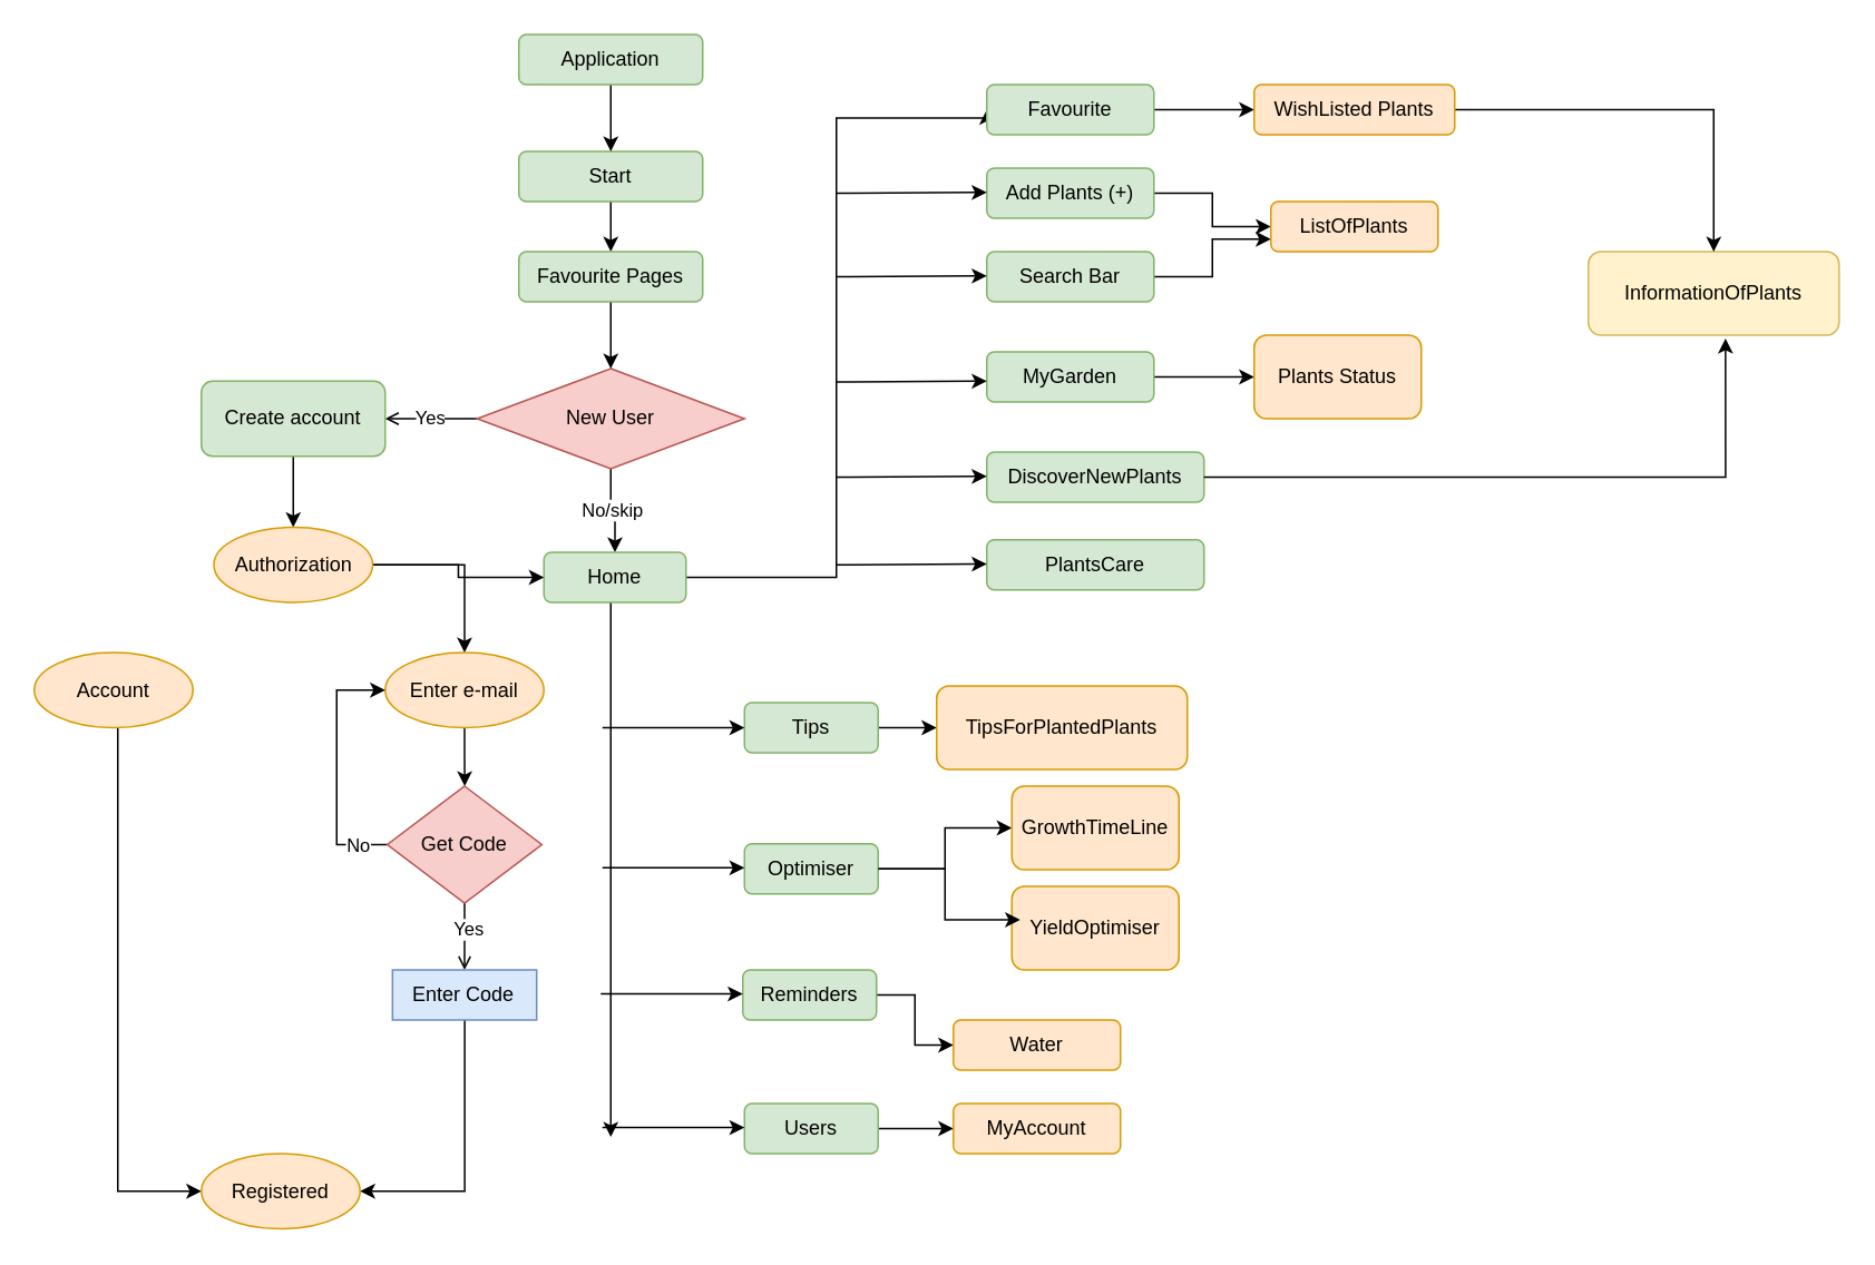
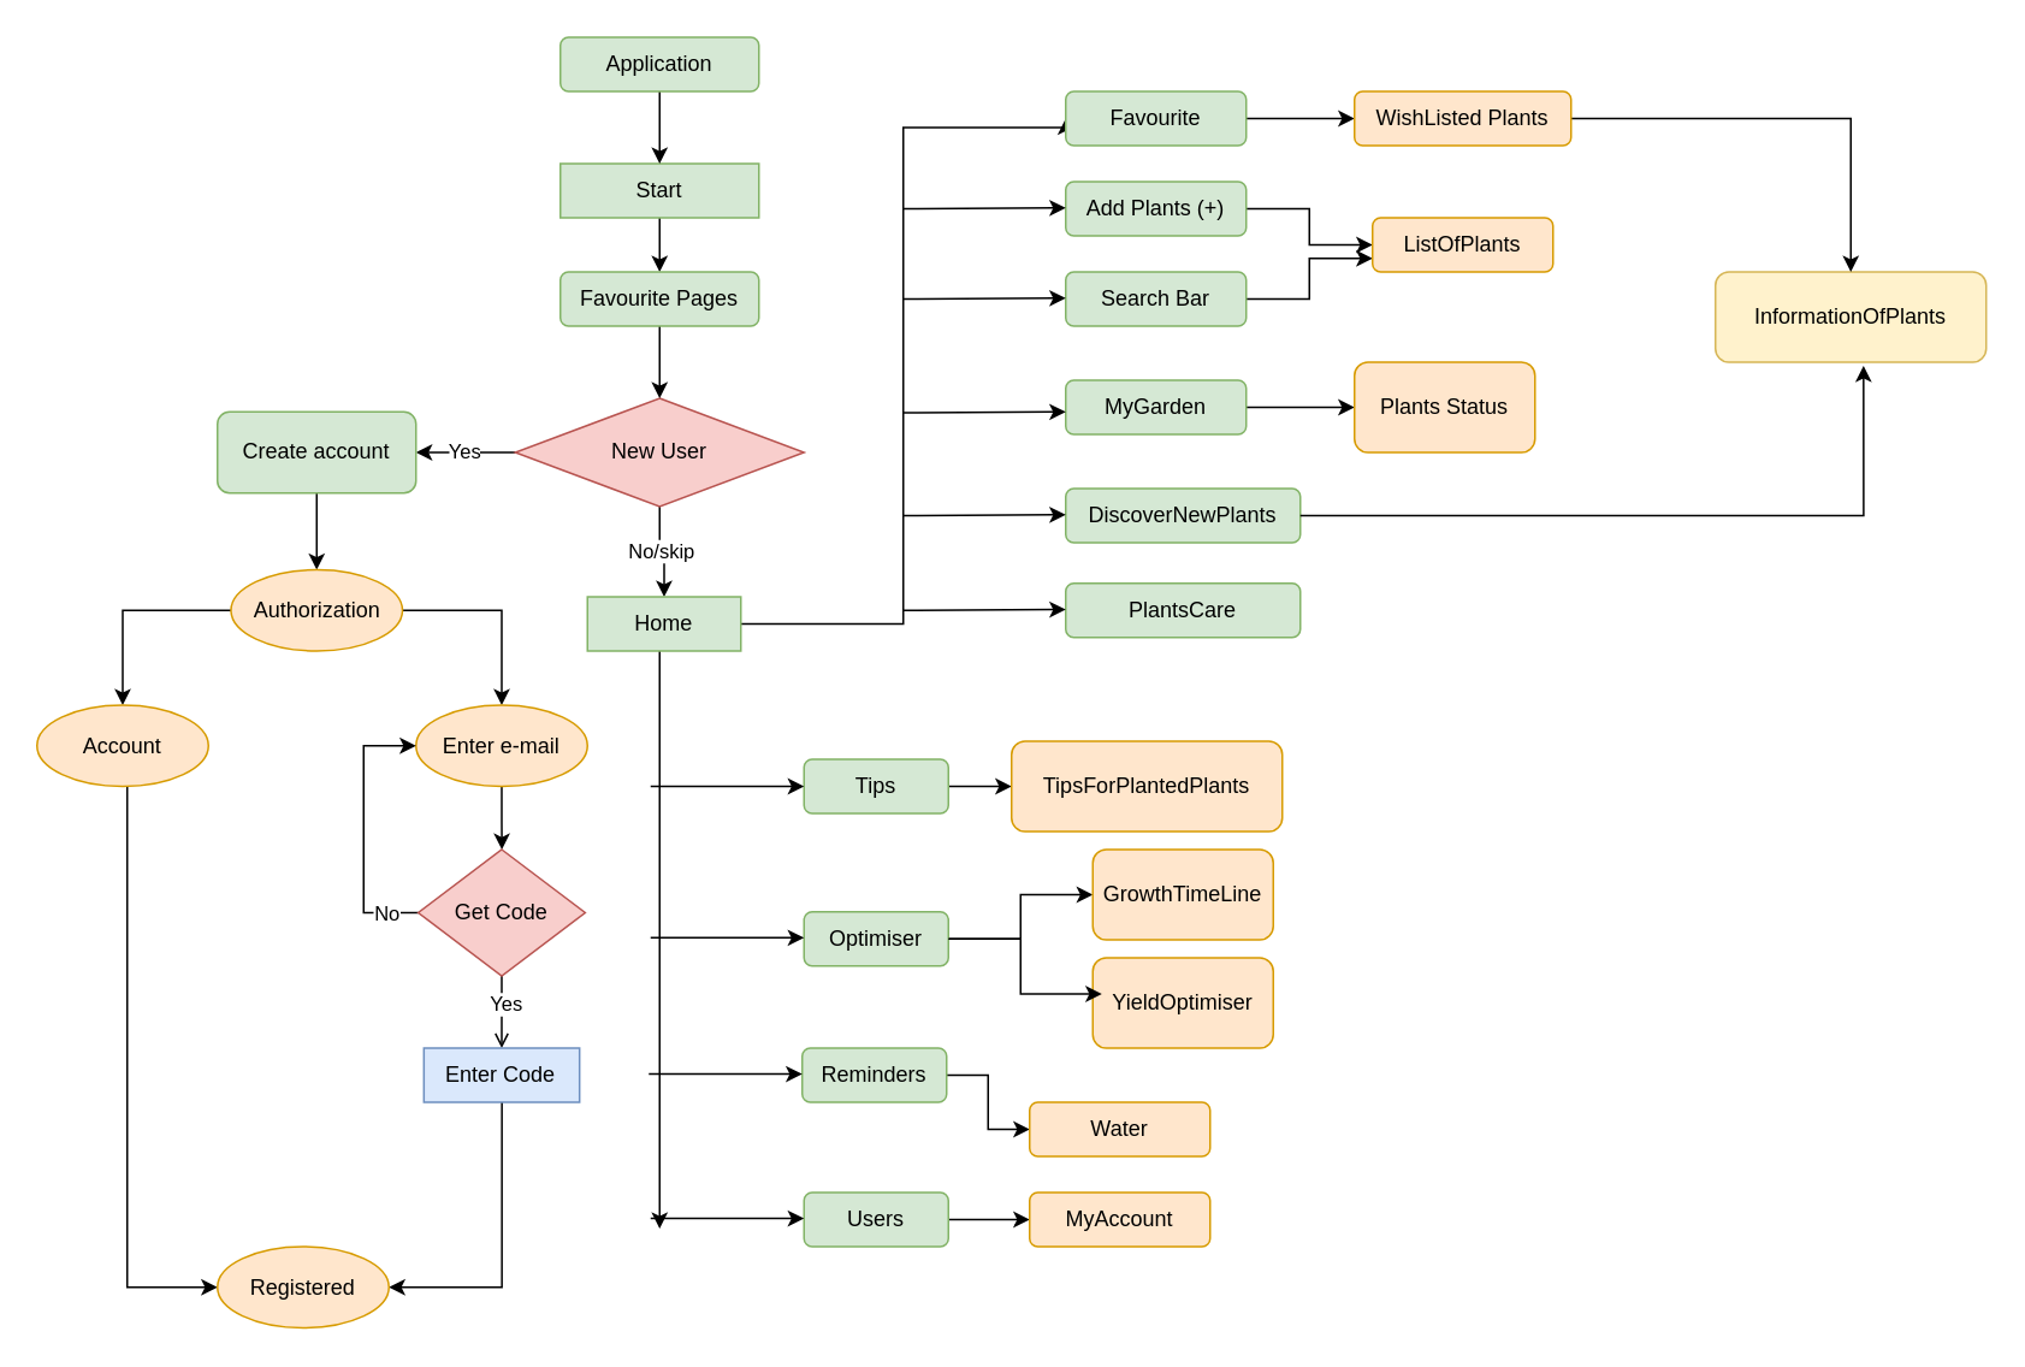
  <mxCell id="0" />
  <mxCell id="1" parent="0" />
  <mxCell id="2" value="" style="edgeStyle=orthogonalEdgeStyle;rounded=0;orthogonalLoop=1;jettySize=auto;html=1;" parent="1" source="3" target="10" edge="1"><mxGeometry relative="1" as="geometry" /></mxCell>
- <mxCell id="3" value="Start" style="rounded=1;whiteSpace=wrap;html=1;fillColor=#d5e8d4;strokeColor=#82b366;" parent="1" vertex="1"><mxGeometry x="310" y="90" width="110" height="30" as="geometry" /></mxCell>
+ <mxCell id="3" value="Start" style="whiteSpace=wrap;html=1;fillColor=#d5e8d4;strokeColor=#82b366;rounded=0;" parent="1" vertex="1"><mxGeometry x="310" y="90" width="110" height="30" as="geometry" /></mxCell>
  <mxCell id="4" value="" style="edgeStyle=orthogonalEdgeStyle;rounded=0;orthogonalLoop=1;jettySize=auto;html=1;" parent="1" source="5" target="3" edge="1"><mxGeometry relative="1" as="geometry" /></mxCell>
  <mxCell id="5" value="Application" style="rounded=1;whiteSpace=wrap;html=1;fillColor=#d5e8d4;strokeColor=#82b366;" parent="1" vertex="1"><mxGeometry x="310" y="20" width="110" height="30" as="geometry" /></mxCell>
- <mxCell id="6" value="Yes" style="edgeStyle=orthogonalEdgeStyle;rounded=0;orthogonalLoop=1;jettySize=auto;html=1;endArrow=open;" parent="1" source="8" target="12" edge="1"><mxGeometry relative="1" as="geometry" /></mxCell>
+ <mxCell id="6" value="Yes" style="edgeStyle=orthogonalEdgeStyle;rounded=0;orthogonalLoop=1;jettySize=auto;html=1;" parent="1" source="8" target="12" edge="1"><mxGeometry relative="1" as="geometry" /></mxCell>
  <mxCell id="7" value="No/skip" style="edgeStyle=orthogonalEdgeStyle;rounded=0;orthogonalLoop=1;jettySize=auto;html=1;" parent="1" source="8" target="15" edge="1"><mxGeometry relative="1" as="geometry" /></mxCell>
  <mxCell id="8" value="New User" style="rhombus;whiteSpace=wrap;html=1;fillColor=#f8cecc;strokeColor=#b85450;" parent="1" vertex="1"><mxGeometry x="285" y="220" width="160" height="60" as="geometry" /></mxCell>
  <mxCell id="9" value="" style="edgeStyle=orthogonalEdgeStyle;rounded=0;orthogonalLoop=1;jettySize=auto;html=1;" parent="1" source="10" target="8" edge="1"><mxGeometry relative="1" as="geometry" /></mxCell>
  <mxCell id="10" value="Favourite Pages" style="rounded=1;whiteSpace=wrap;html=1;fillColor=#d5e8d4;strokeColor=#82b366;" parent="1" vertex="1"><mxGeometry x="310" y="150" width="110" height="30" as="geometry" /></mxCell>
  <mxCell id="11" value="" style="edgeStyle=orthogonalEdgeStyle;rounded=0;orthogonalLoop=1;jettySize=auto;html=1;" parent="1" source="12" target="18" edge="1"><mxGeometry relative="1" as="geometry" /></mxCell>
  <mxCell id="12" value="Create account" style="rounded=1;whiteSpace=wrap;html=1;fillColor=#d5e8d4;strokeColor=#82b366;" parent="1" vertex="1"><mxGeometry x="120" y="227.5" width="110" height="45" as="geometry" /></mxCell>
  <mxCell id="13" style="edgeStyle=orthogonalEdgeStyle;rounded=0;orthogonalLoop=1;jettySize=auto;html=1;" parent="1" source="15" edge="1"><mxGeometry relative="1" as="geometry"><mxPoint x="365" y="680" as="targetPoint" /><Array as="points"><mxPoint x="365" y="450" /><mxPoint x="365" y="450" /></Array></mxGeometry></mxCell>
  <mxCell id="14" style="edgeStyle=orthogonalEdgeStyle;rounded=0;orthogonalLoop=1;jettySize=auto;html=1;entryX=0;entryY=0.5;entryDx=0;entryDy=0;" edge="1" parent="1" source="15" target="44"><mxGeometry relative="1" as="geometry"><Array as="points"><mxPoint x="500" y="345" /><mxPoint x="500" y="70" /><mxPoint x="590" y="70" /></Array></mxGeometry></mxCell>
- <mxCell id="15" value="Home" style="rounded=1;whiteSpace=wrap;html=1;fillColor=#d5e8d4;strokeColor=#82b366;" parent="1" vertex="1"><mxGeometry x="325" y="330" width="85" height="30" as="geometry" /></mxCell>
+ <mxCell id="15" value="Home" style="whiteSpace=wrap;html=1;fillColor=#d5e8d4;strokeColor=#82b366;rounded=0;" parent="1" vertex="1"><mxGeometry x="325" y="330" width="85" height="30" as="geometry" /></mxCell>
  <mxCell id="16" style="edgeStyle=orthogonalEdgeStyle;rounded=0;orthogonalLoop=1;jettySize=auto;html=1;entryX=0.5;entryY=0;entryDx=0;entryDy=0;" parent="1" source="18" target="20" edge="1"><mxGeometry relative="1" as="geometry" /></mxCell>
- <mxCell id="17" style="edgeStyle=orthogonalEdgeStyle;rounded=0;orthogonalLoop=1;jettySize=auto;html=1;" parent="1" source="18" target="15" edge="1"><mxGeometry relative="1" as="geometry" /></mxCell>
+ <mxCell id="17" style="edgeStyle=orthogonalEdgeStyle;rounded=0;orthogonalLoop=1;jettySize=auto;html=1;entryX=0.5;entryY=0;entryDx=0;entryDy=0;" parent="1" source="18" target="22" edge="1"><mxGeometry relative="1" as="geometry" /></mxCell>
  <mxCell id="18" value="Authorization" style="ellipse;whiteSpace=wrap;html=1;fillColor=#ffe6cc;strokeColor=#d79b00;" parent="1" vertex="1"><mxGeometry x="127.5" y="315" width="95" height="45" as="geometry" /></mxCell>
  <mxCell id="19" value="" style="edgeStyle=orthogonalEdgeStyle;rounded=0;orthogonalLoop=1;jettySize=auto;html=1;" parent="1" source="20" target="27" edge="1"><mxGeometry relative="1" as="geometry" /></mxCell>
  <mxCell id="20" value="Enter e-mail" style="ellipse;whiteSpace=wrap;html=1;fillColor=#ffe6cc;strokeColor=#d79b00;" parent="1" vertex="1"><mxGeometry x="230" y="390" width="95" height="45" as="geometry" /></mxCell>
  <mxCell id="21" style="edgeStyle=orthogonalEdgeStyle;rounded=0;orthogonalLoop=1;jettySize=auto;html=1;entryX=0;entryY=0.5;entryDx=0;entryDy=0;" parent="1" source="22" target="30" edge="1"><mxGeometry relative="1" as="geometry"><mxPoint x="67.5" y="720" as="targetPoint" /><Array as="points"><mxPoint y="713" x="70" /></Array></mxGeometry></mxCell>
  <mxCell id="22" value="Account" style="ellipse;whiteSpace=wrap;html=1;fillColor=#ffe6cc;strokeColor=#d79b00;" parent="1" vertex="1"><mxGeometry x="20" y="390" width="95" height="45" as="geometry" /></mxCell>
  <mxCell id="23" value="" style="edgeStyle=orthogonalEdgeStyle;rounded=0;orthogonalLoop=1;jettySize=auto;html=1;endArrow=open;" parent="1" source="27" target="29" edge="1"><mxGeometry relative="1" as="geometry" /></mxCell>
  <mxCell id="24" value="Yes" style="edgeLabel;html=1;align=center;verticalAlign=middle;resizable=0;points=[];" parent="23" vertex="1" connectable="0"><mxGeometry x="-0.25" y="2" relative="1" as="geometry"><mxPoint as="offset" /></mxGeometry></mxCell>
  <mxCell id="25" style="edgeStyle=orthogonalEdgeStyle;rounded=0;orthogonalLoop=1;jettySize=auto;html=1;entryX=0;entryY=0.5;entryDx=0;entryDy=0;" parent="1" source="27" target="20" edge="1"><mxGeometry relative="1" as="geometry"><mxPoint x="200" y="410" as="targetPoint" /><Array as="points"><mxPoint x="201" y="505" /><mxPoint x="201" y="413" /></Array></mxGeometry></mxCell>
  <mxCell id="26" value="No" style="edgeLabel;html=1;align=center;verticalAlign=middle;resizable=0;points=[];" parent="25" vertex="1" connectable="0"><mxGeometry x="-0.759" relative="1" as="geometry"><mxPoint as="offset" /></mxGeometry></mxCell>
  <mxCell id="27" value="Get Code" style="rhombus;whiteSpace=wrap;html=1;fillColor=#f8cecc;strokeColor=#b85450;" parent="1" vertex="1"><mxGeometry x="231.25" y="470" width="92.5" height="70" as="geometry" /></mxCell>
  <mxCell id="28" style="edgeStyle=orthogonalEdgeStyle;rounded=0;orthogonalLoop=1;jettySize=auto;html=1;entryX=1;entryY=0.5;entryDx=0;entryDy=0;" parent="1" source="29" target="30" edge="1"><mxGeometry relative="1" as="geometry"><mxPoint x="277.505" y="720" as="targetPoint" /><Array as="points"><mxPoint x="278" y="713" /></Array></mxGeometry></mxCell>
  <mxCell id="29" value="Enter Code" style="rounded=0;whiteSpace=wrap;html=1;fillColor=#dae8fc;strokeColor=#6c8ebf;" parent="1" vertex="1"><mxGeometry x="234.38" y="580" width="86.25" height="30" as="geometry" /></mxCell>
  <mxCell id="30" value="Registered" style="ellipse;whiteSpace=wrap;html=1;fillColor=#ffe6cc;strokeColor=#d79b00;" parent="1" vertex="1"><mxGeometry x="120" y="690" width="95" height="45" as="geometry" /></mxCell>
  <mxCell id="31" style="edgeStyle=orthogonalEdgeStyle;rounded=0;orthogonalLoop=1;jettySize=auto;html=1;" edge="1" parent="1" source="32" target="64"><mxGeometry relative="1" as="geometry" /></mxCell>
  <mxCell id="32" value="Tips" style="rounded=1;whiteSpace=wrap;html=1;fillColor=#d5e8d4;strokeColor=#82b366;" parent="1" vertex="1"><mxGeometry x="445" y="420" width="80" height="30" as="geometry" /></mxCell>
  <mxCell id="33" style="edgeStyle=orthogonalEdgeStyle;rounded=0;orthogonalLoop=1;jettySize=auto;html=1;entryX=0;entryY=0.5;entryDx=0;entryDy=0;" edge="1" parent="1" source="34" target="65"><mxGeometry relative="1" as="geometry"><Array as="points"><mxPoint x="565" y="520" /><mxPoint x="565" y="495" /></Array></mxGeometry></mxCell>
  <mxCell id="34" value="Optimiser" style="rounded=1;whiteSpace=wrap;html=1;fillColor=#d5e8d4;strokeColor=#82b366;" parent="1" vertex="1"><mxGeometry x="445" y="504.5" width="80" height="30" as="geometry" /></mxCell>
  <mxCell id="35" style="edgeStyle=orthogonalEdgeStyle;rounded=0;orthogonalLoop=1;jettySize=auto;html=1;entryX=0;entryY=0.5;entryDx=0;entryDy=0;" edge="1" parent="1" source="36" target="68"><mxGeometry relative="1" as="geometry" /></mxCell>
  <mxCell id="36" value="Reminders" style="rounded=1;whiteSpace=wrap;html=1;fillColor=#d5e8d4;strokeColor=#82b366;" parent="1" vertex="1"><mxGeometry x="444" y="580" width="80" height="30" as="geometry" /></mxCell>
  <mxCell id="37" style="edgeStyle=orthogonalEdgeStyle;rounded=0;orthogonalLoop=1;jettySize=auto;html=1;entryX=0;entryY=0.5;entryDx=0;entryDy=0;" edge="1" parent="1" source="38" target="69"><mxGeometry relative="1" as="geometry" /></mxCell>
  <mxCell id="38" value="Users" style="rounded=1;whiteSpace=wrap;html=1;fillColor=#d5e8d4;strokeColor=#82b366;" parent="1" vertex="1"><mxGeometry x="445" y="660" width="80" height="30" as="geometry" /></mxCell>
  <mxCell id="39" value="" style="endArrow=classic;html=1;rounded=0;entryX=0;entryY=0.5;entryDx=0;entryDy=0;" parent="1" target="32" edge="1"><mxGeometry width="50" height="50" relative="1" as="geometry"><mxPoint x="360" y="435" as="sourcePoint" /><mxPoint x="430" y="440" as="targetPoint" /></mxGeometry></mxCell>
  <mxCell id="40" value="" style="endArrow=classic;html=1;rounded=0;entryX=0;entryY=0.5;entryDx=0;entryDy=0;" parent="1" edge="1"><mxGeometry width="50" height="50" relative="1" as="geometry"><mxPoint x="360" y="518.91" as="sourcePoint" /><mxPoint x="445" y="518.91" as="targetPoint" /></mxGeometry></mxCell>
  <mxCell id="41" value="" style="endArrow=classic;html=1;rounded=0;entryX=0;entryY=0.5;entryDx=0;entryDy=0;" parent="1" edge="1"><mxGeometry width="50" height="50" relative="1" as="geometry"><mxPoint x="359" y="594.41" as="sourcePoint" /><mxPoint x="444" y="594.41" as="targetPoint" /></mxGeometry></mxCell>
  <mxCell id="42" value="" style="endArrow=classic;html=1;rounded=0;entryX=0;entryY=0.5;entryDx=0;entryDy=0;" parent="1" edge="1"><mxGeometry width="50" height="50" relative="1" as="geometry"><mxPoint x="360" y="674.41" as="sourcePoint" /><mxPoint x="445" y="674.41" as="targetPoint" /></mxGeometry></mxCell>
  <mxCell id="43" style="edgeStyle=orthogonalEdgeStyle;rounded=0;orthogonalLoop=1;jettySize=auto;html=1;" edge="1" parent="1" source="44" target="61"><mxGeometry relative="1" as="geometry" /></mxCell>
  <mxCell id="44" value="Favourite" style="rounded=1;whiteSpace=wrap;html=1;fillColor=#d5e8d4;strokeColor=#82b366;" vertex="1" parent="1"><mxGeometry x="590" y="50" width="100" height="30" as="geometry" /></mxCell>
  <mxCell id="45" style="edgeStyle=orthogonalEdgeStyle;rounded=0;orthogonalLoop=1;jettySize=auto;html=1;" edge="1" parent="1" source="46" target="59"><mxGeometry relative="1" as="geometry" /></mxCell>
  <mxCell id="46" value="Add Plants (+)" style="rounded=1;whiteSpace=wrap;html=1;fillColor=#d5e8d4;strokeColor=#82b366;" vertex="1" parent="1"><mxGeometry x="590" y="100" width="100" height="30" as="geometry" /></mxCell>
  <mxCell id="47" value="" style="endArrow=classic;html=1;rounded=0;entryX=0;entryY=0.5;entryDx=0;entryDy=0;" edge="1" parent="1"><mxGeometry width="50" height="50" relative="1" as="geometry"><mxPoint x="500" y="115" as="sourcePoint" /><mxPoint x="590" y="114.5" as="targetPoint" /></mxGeometry></mxCell>
  <mxCell id="48" style="edgeStyle=orthogonalEdgeStyle;rounded=0;orthogonalLoop=1;jettySize=auto;html=1;entryX=0;entryY=0.75;entryDx=0;entryDy=0;" edge="1" parent="1" source="49" target="59"><mxGeometry relative="1" as="geometry" /></mxCell>
  <mxCell id="49" value="Search Bar" style="rounded=1;whiteSpace=wrap;html=1;fillColor=#d5e8d4;strokeColor=#82b366;" vertex="1" parent="1"><mxGeometry x="590" y="150" width="100" height="30" as="geometry" /></mxCell>
  <mxCell id="50" value="" style="endArrow=classic;html=1;rounded=0;entryX=0;entryY=0.5;entryDx=0;entryDy=0;" edge="1" parent="1"><mxGeometry width="50" height="50" relative="1" as="geometry"><mxPoint x="500" y="165" as="sourcePoint" /><mxPoint x="590" y="164.5" as="targetPoint" /></mxGeometry></mxCell>
  <mxCell id="51" style="edgeStyle=orthogonalEdgeStyle;rounded=0;orthogonalLoop=1;jettySize=auto;html=1;entryX=0;entryY=0.5;entryDx=0;entryDy=0;" edge="1" parent="1" source="52" target="63"><mxGeometry relative="1" as="geometry" /></mxCell>
  <mxCell id="52" value="MyGarden" style="rounded=1;whiteSpace=wrap;html=1;fillColor=#d5e8d4;strokeColor=#82b366;" vertex="1" parent="1"><mxGeometry x="590" y="210" width="100" height="30" as="geometry" /></mxCell>
  <mxCell id="53" value="" style="endArrow=classic;html=1;rounded=0;entryX=0;entryY=0.5;entryDx=0;entryDy=0;" edge="1" parent="1"><mxGeometry width="50" height="50" relative="1" as="geometry"><mxPoint x="500" y="228" as="sourcePoint" /><mxPoint x="590" y="227.5" as="targetPoint" /></mxGeometry></mxCell>
  <mxCell id="54" value="DiscoverNewPlants" style="rounded=1;whiteSpace=wrap;html=1;fillColor=#d5e8d4;strokeColor=#82b366;" vertex="1" parent="1"><mxGeometry x="590" y="270" width="130" height="30" as="geometry" /></mxCell>
  <mxCell id="55" value="" style="endArrow=classic;html=1;rounded=0;entryX=0;entryY=0.5;entryDx=0;entryDy=0;" edge="1" parent="1"><mxGeometry width="50" height="50" relative="1" as="geometry"><mxPoint x="500" y="285" as="sourcePoint" /><mxPoint x="590" y="284.5" as="targetPoint" /></mxGeometry></mxCell>
  <mxCell id="56" value="PlantsCare" style="rounded=1;whiteSpace=wrap;html=1;fillColor=#d5e8d4;strokeColor=#82b366;" vertex="1" parent="1"><mxGeometry x="590" y="322.5" width="130" height="30" as="geometry" /></mxCell>
  <mxCell id="57" value="" style="endArrow=classic;html=1;rounded=0;entryX=0;entryY=0.5;entryDx=0;entryDy=0;" edge="1" parent="1"><mxGeometry width="50" height="50" relative="1" as="geometry"><mxPoint x="500" y="337.5" as="sourcePoint" /><mxPoint x="590" y="337" as="targetPoint" /></mxGeometry></mxCell>
  <mxCell id="58" value="InformationOfPlants" style="rounded=1;whiteSpace=wrap;html=1;fillColor=#fff2cc;strokeColor=#d6b656;" vertex="1" parent="1"><mxGeometry x="950" y="150" width="150" height="50" as="geometry" /></mxCell>
  <mxCell id="59" value="ListOfPlants" style="rounded=1;whiteSpace=wrap;html=1;fillColor=#ffe6cc;strokeColor=#d79b00;" vertex="1" parent="1"><mxGeometry x="760" y="120" width="100" height="30" as="geometry" /></mxCell>
  <mxCell id="60" style="edgeStyle=orthogonalEdgeStyle;rounded=0;orthogonalLoop=1;jettySize=auto;html=1;entryX=0.5;entryY=0;entryDx=0;entryDy=0;" edge="1" parent="1" source="61" target="58"><mxGeometry relative="1" as="geometry" /></mxCell>
  <mxCell id="61" value="WishListed Plants" style="rounded=1;whiteSpace=wrap;html=1;fillColor=#ffe6cc;strokeColor=#d79b00;" vertex="1" parent="1"><mxGeometry x="750" y="50" width="120" height="30" as="geometry" /></mxCell>
  <mxCell id="62" style="edgeStyle=orthogonalEdgeStyle;rounded=0;orthogonalLoop=1;jettySize=auto;html=1;entryX=0.547;entryY=1.04;entryDx=0;entryDy=0;entryPerimeter=0;" edge="1" parent="1" source="54" target="58"><mxGeometry relative="1" as="geometry" /></mxCell>
  <mxCell id="63" value="Plants Status" style="rounded=1;whiteSpace=wrap;html=1;fillColor=#ffe6cc;strokeColor=#d79b00;" vertex="1" parent="1"><mxGeometry x="750" y="200" width="100" height="50" as="geometry" /></mxCell>
  <mxCell id="64" value="TipsForPlantedPlants" style="rounded=1;whiteSpace=wrap;html=1;fillColor=#ffe6cc;strokeColor=#d79b00;" vertex="1" parent="1"><mxGeometry x="560" y="410" width="150" height="50" as="geometry" /></mxCell>
  <mxCell id="65" value="GrowthTimeLine" style="rounded=1;whiteSpace=wrap;html=1;fillColor=#ffe6cc;strokeColor=#d79b00;" vertex="1" parent="1"><mxGeometry x="605" y="470" width="100" height="50" as="geometry" /></mxCell>
  <mxCell id="66" value="YieldOptimiser" style="rounded=1;whiteSpace=wrap;html=1;fillColor=#ffe6cc;strokeColor=#d79b00;" vertex="1" parent="1"><mxGeometry x="605" y="530" width="100" height="50" as="geometry" /></mxCell>
  <mxCell id="67" style="edgeStyle=orthogonalEdgeStyle;rounded=0;orthogonalLoop=1;jettySize=auto;html=1;exitX=1;exitY=0.5;exitDx=0;exitDy=0;" edge="1" parent="1" source="34"><mxGeometry relative="1" as="geometry"><mxPoint x="530" y="530" as="sourcePoint" /><mxPoint x="610" y="550" as="targetPoint" /><Array as="points"><mxPoint x="565" y="520" /><mxPoint x="565" y="550" /><mxPoint x="605" y="550" /></Array></mxGeometry></mxCell>
  <mxCell id="68" value="Water" style="rounded=1;whiteSpace=wrap;html=1;fillColor=#ffe6cc;strokeColor=#d79b00;" vertex="1" parent="1"><mxGeometry x="570" y="610" width="100" height="30" as="geometry" /></mxCell>
  <mxCell id="69" value="MyAccount" style="rounded=1;whiteSpace=wrap;html=1;fillColor=#ffe6cc;strokeColor=#d79b00;" vertex="1" parent="1"><mxGeometry x="570" y="660" width="100" height="30" as="geometry" /></mxCell>
